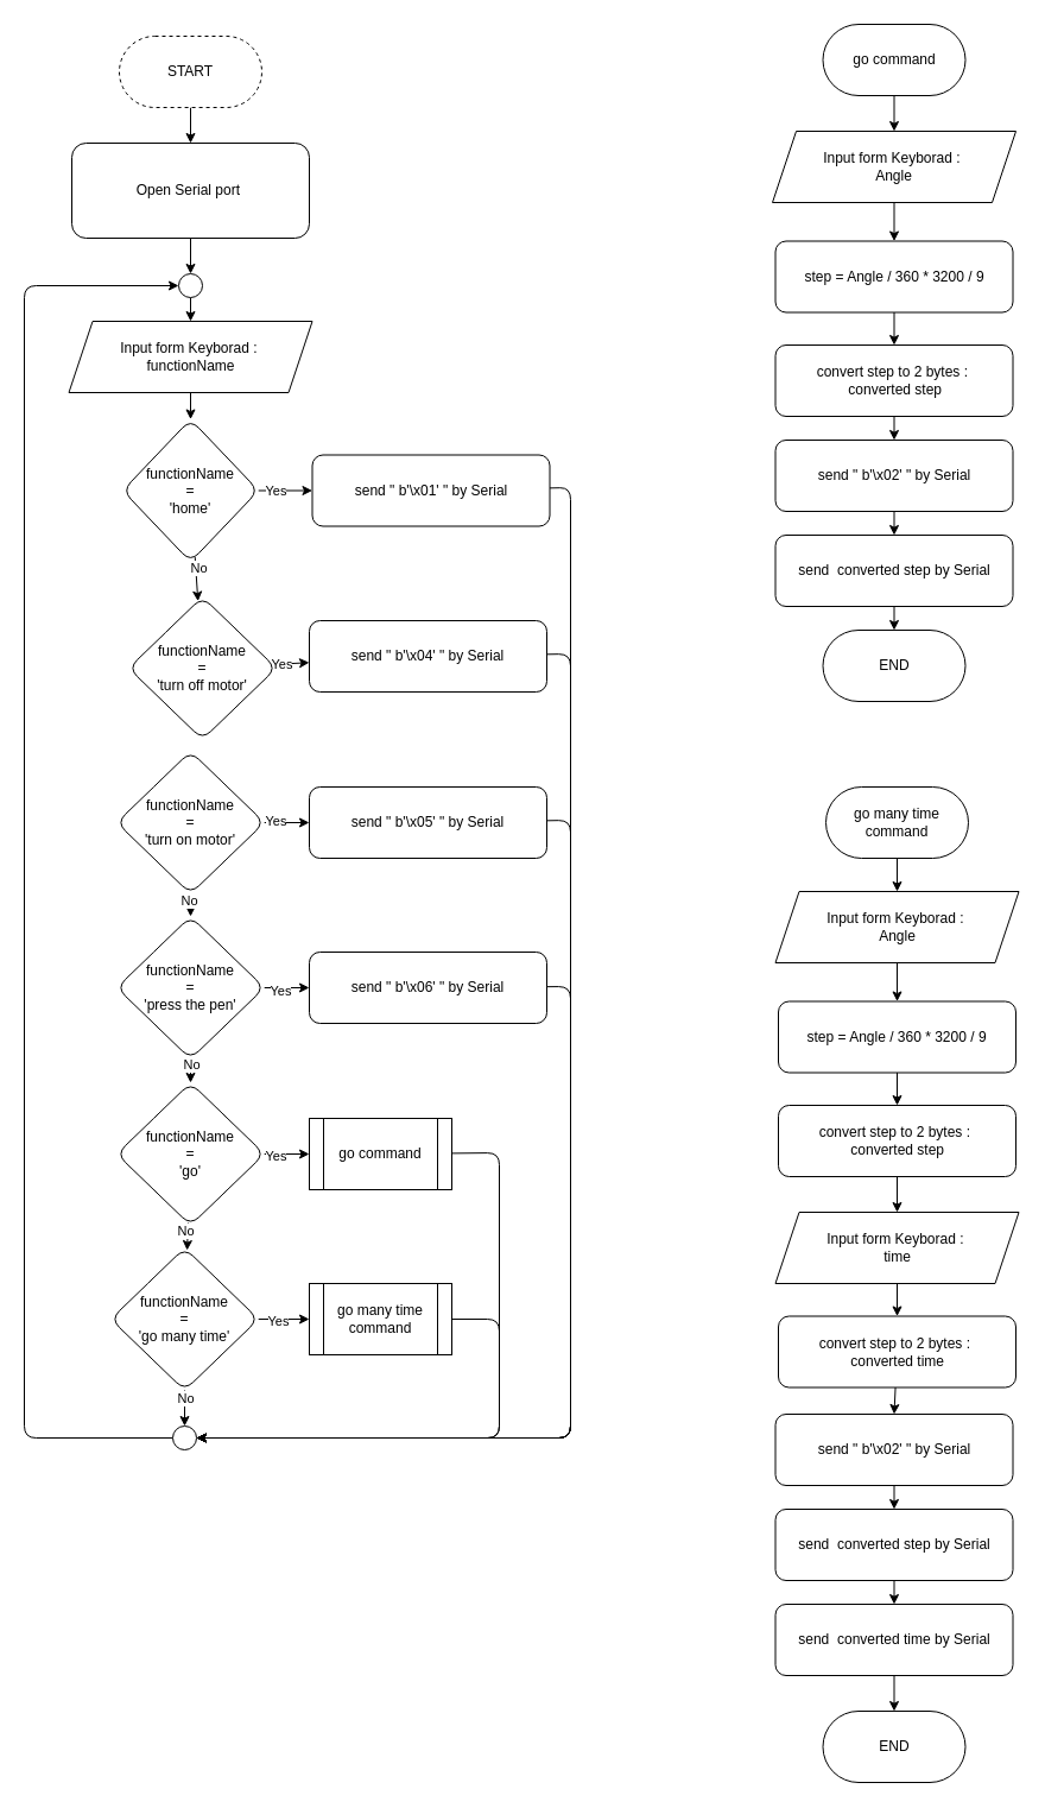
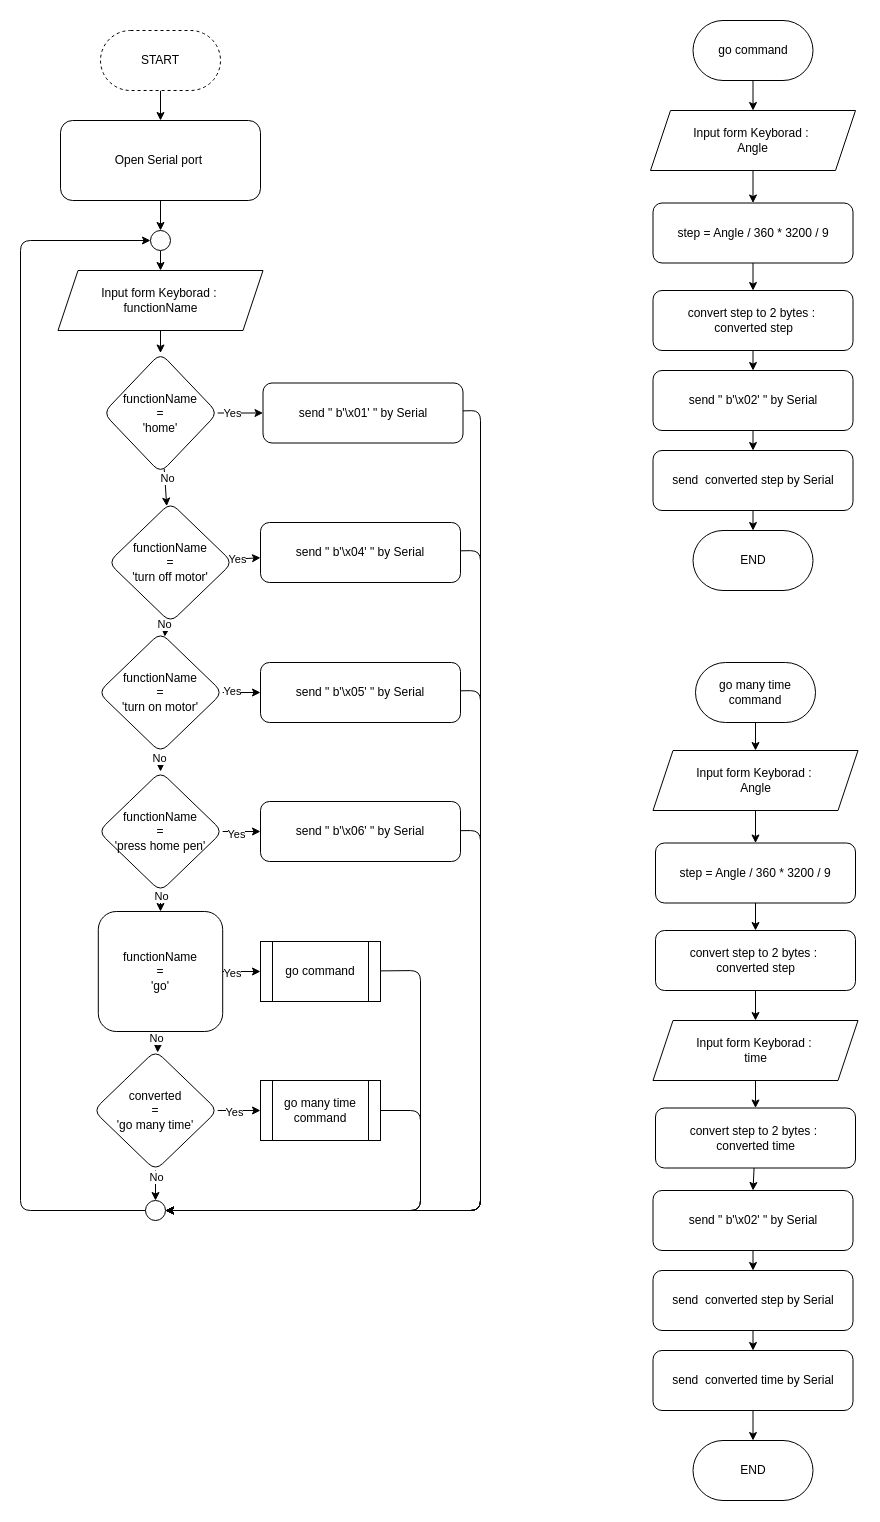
  <mxCell id="0" />
  <mxCell id="1" parent="0" />
  <mxCell id="2" style="edgeStyle=none;html=1;entryX=0.5;entryY=0;entryDx=0;entryDy=0;" parent="1" source="3" target="5" edge="1"><mxGeometry relative="1" as="geometry" /></mxCell>
  <mxCell id="3" value="START" style="rounded=1;whiteSpace=wrap;html=1;arcSize=50;dashed=1;" parent="1" vertex="1"><mxGeometry x="100" y="30" width="120" height="60" as="geometry" /></mxCell>
  <mxCell id="4" style="edgeStyle=none;html=1;entryX=0.5;entryY=0;entryDx=0;entryDy=0;" parent="1" source="5" target="7" edge="1"><mxGeometry relative="1" as="geometry" /></mxCell>
  <mxCell id="5" value="Open Serial port&amp;nbsp;" style="rounded=1;whiteSpace=wrap;html=1;" parent="1" vertex="1"><mxGeometry x="60" y="120" width="200" height="80" as="geometry" /></mxCell>
  <mxCell id="6" style="edgeStyle=none;html=1;entryX=0.5;entryY=0;entryDx=0;entryDy=0;" parent="1" source="7" target="9" edge="1"><mxGeometry relative="1" as="geometry" /></mxCell>
  <mxCell id="7" value="" style="ellipse;whiteSpace=wrap;html=1;aspect=fixed;" parent="1" vertex="1"><mxGeometry x="150" y="230" width="20" height="20" as="geometry" /></mxCell>
  <mxCell id="8" style="edgeStyle=none;html=1;entryX=0.5;entryY=0;entryDx=0;entryDy=0;" parent="1" source="9" target="14" edge="1"><mxGeometry relative="1" as="geometry" /></mxCell>
  <mxCell id="9" value="Input form Keyborad :&amp;nbsp;&lt;br&gt;functionName" style="shape=parallelogram;perimeter=parallelogramPerimeter;whiteSpace=wrap;html=1;fixedSize=1;" parent="1" vertex="1"><mxGeometry x="57.5" y="270" width="205" height="60" as="geometry" /></mxCell>
  <mxCell id="10" style="edgeStyle=none;html=1;" parent="1" source="14" target="19" edge="1"><mxGeometry relative="1" as="geometry" /></mxCell>
  <mxCell id="11" value="No" style="edgeLabel;html=1;align=center;verticalAlign=middle;resizable=0;points=[];" connectable="0" vertex="1" parent="10"><mxGeometry x="-0.509" y="2" relative="1" as="geometry"><mxPoint as="offset" /></mxGeometry></mxCell>
  <mxCell id="12" style="edgeStyle=none;html=1;entryX=0;entryY=0.5;entryDx=0;entryDy=0;" edge="1" parent="1" source="14" target="41"><mxGeometry relative="1" as="geometry" /></mxCell>
  <mxCell id="13" value="Yes" style="edgeLabel;html=1;align=center;verticalAlign=middle;resizable=0;points=[];" connectable="0" vertex="1" parent="12"><mxGeometry x="0.376" y="-1" relative="1" as="geometry"><mxPoint x="-17" y="-1" as="offset" /></mxGeometry></mxCell>
  <mxCell id="14" value="functionName &lt;br&gt;= &lt;br&gt;'home'" style="rhombus;whiteSpace=wrap;html=1;rounded=1;strokeWidth=1;" parent="1" vertex="1"><mxGeometry x="102.82" y="352.5" width="114.37" height="120" as="geometry" /></mxCell>
+ <mxCell id="15" style="edgeStyle=none;html=1;" parent="1" source="19" target="24" edge="1"><mxGeometry relative="1" as="geometry" /></mxCell>
+ <mxCell id="16" value="No" style="edgeLabel;html=1;align=center;verticalAlign=middle;resizable=0;points=[];" connectable="0" vertex="1" parent="15"><mxGeometry x="-0.344" y="-2" relative="1" as="geometry"><mxPoint as="offset" /></mxGeometry></mxCell>
  <mxCell id="17" style="edgeStyle=none;html=1;" edge="1" parent="1" source="19" target="43"><mxGeometry relative="1" as="geometry" /></mxCell>
  <mxCell id="18" value="Yes" style="edgeLabel;html=1;align=center;verticalAlign=middle;resizable=0;points=[];" connectable="0" vertex="1" parent="17"><mxGeometry x="-0.459" y="2" relative="1" as="geometry"><mxPoint y="2" as="offset" /></mxGeometry></mxCell>
  <mxCell id="19" value="functionName &lt;br&gt;= &lt;br&gt;'turn off motor'" style="rhombus;whiteSpace=wrap;html=1;rounded=1;strokeWidth=1;" parent="1" vertex="1"><mxGeometry x="107.82" y="502" width="124.37" height="120" as="geometry" /></mxCell>
  <mxCell id="20" style="edgeStyle=none;html=1;" parent="1" source="24" target="29" edge="1"><mxGeometry relative="1" as="geometry" /></mxCell>
  <mxCell id="21" value="No" style="edgeLabel;html=1;align=center;verticalAlign=middle;resizable=0;points=[];" connectable="0" vertex="1" parent="20"><mxGeometry x="-0.477" y="-2" relative="1" as="geometry"><mxPoint as="offset" /></mxGeometry></mxCell>
  <mxCell id="22" style="edgeStyle=none;html=1;entryX=0;entryY=0.5;entryDx=0;entryDy=0;" edge="1" parent="1" source="24" target="45"><mxGeometry relative="1" as="geometry" /></mxCell>
  <mxCell id="23" value="Yes" style="edgeLabel;html=1;align=center;verticalAlign=middle;resizable=0;points=[];" connectable="0" vertex="1" parent="22"><mxGeometry x="-0.54" y="2" relative="1" as="geometry"><mxPoint as="offset" /></mxGeometry></mxCell>
  <mxCell id="24" value="functionName &lt;br&gt;= &lt;br&gt;'turn on motor'" style="rhombus;whiteSpace=wrap;html=1;rounded=1;strokeWidth=1;" parent="1" vertex="1"><mxGeometry x="97.815" y="632" width="124.38" height="120" as="geometry" /></mxCell>
  <mxCell id="25" style="edgeStyle=none;html=1;" parent="1" source="29" target="34" edge="1"><mxGeometry relative="1" as="geometry" /></mxCell>
  <mxCell id="26" value="No" style="edgeLabel;html=1;align=center;verticalAlign=middle;resizable=0;points=[];" connectable="0" vertex="1" parent="25"><mxGeometry x="-0.583" relative="1" as="geometry"><mxPoint as="offset" /></mxGeometry></mxCell>
  <mxCell id="27" style="edgeStyle=none;html=1;entryX=0;entryY=0.5;entryDx=0;entryDy=0;" edge="1" parent="1" source="29" target="47"><mxGeometry relative="1" as="geometry" /></mxCell>
  <mxCell id="28" value="Yes" style="edgeLabel;html=1;align=center;verticalAlign=middle;resizable=0;points=[];" connectable="0" vertex="1" parent="27"><mxGeometry x="-0.336" y="-2" relative="1" as="geometry"><mxPoint as="offset" /></mxGeometry></mxCell>
- <mxCell id="29" value="functionName &lt;br&gt;= &lt;br&gt;'press the pen'" style="rhombus;whiteSpace=wrap;html=1;rounded=1;strokeWidth=1;" parent="1" vertex="1"><mxGeometry x="97.82" y="771" width="124.37" height="120" as="geometry" /></mxCell>
+ <mxCell id="29" value="functionName &lt;br&gt;= &lt;br&gt;'press home pen'" style="rhombus;whiteSpace=wrap;html=1;rounded=1;strokeWidth=1;" parent="1" vertex="1"><mxGeometry x="97.82" y="771" width="124.37" height="120" as="geometry" /></mxCell>
  <mxCell id="30" style="edgeStyle=none;html=1;" parent="1" source="34" target="39" edge="1"><mxGeometry relative="1" as="geometry" /></mxCell>
  <mxCell id="31" value="No" style="edgeLabel;html=1;align=center;verticalAlign=middle;resizable=0;points=[];" connectable="0" vertex="1" parent="30"><mxGeometry x="-0.37" y="-2" relative="1" as="geometry"><mxPoint as="offset" /></mxGeometry></mxCell>
  <mxCell id="32" style="edgeStyle=none;html=1;" edge="1" parent="1" source="34" target="49"><mxGeometry relative="1" as="geometry"><mxPoint x="260" y="971" as="targetPoint" /></mxGeometry></mxCell>
  <mxCell id="33" value="Yes" style="edgeLabel;html=1;align=center;verticalAlign=middle;resizable=0;points=[];" connectable="0" vertex="1" parent="32"><mxGeometry x="-0.506" y="-1" relative="1" as="geometry"><mxPoint as="offset" /></mxGeometry></mxCell>
- <mxCell id="34" value="functionName &lt;br&gt;= &lt;br&gt;'go'" style="rhombus;whiteSpace=wrap;html=1;rounded=1;strokeWidth=1;" parent="1" vertex="1"><mxGeometry x="97.815" y="911" width="124.38" height="120" as="geometry" /></mxCell>
+ <mxCell id="34" value="functionName &lt;br&gt;= &lt;br&gt;'go'" style="whiteSpace=wrap;html=1;strokeWidth=1;rounded=1;" parent="1" vertex="1"><mxGeometry x="97.815" y="911" width="124.38" height="120" as="geometry" /></mxCell>
  <mxCell id="35" style="edgeStyle=none;html=1;" edge="1" parent="1" source="39" target="51"><mxGeometry relative="1" as="geometry"><mxPoint x="260" y="1110" as="targetPoint" /></mxGeometry></mxCell>
  <mxCell id="36" value="Yes" style="edgeLabel;html=1;align=center;verticalAlign=middle;resizable=0;points=[];" connectable="0" vertex="1" parent="35"><mxGeometry x="-0.243" y="-1" relative="1" as="geometry"><mxPoint as="offset" /></mxGeometry></mxCell>
  <mxCell id="37" style="edgeStyle=none;html=1;entryX=0.5;entryY=0;entryDx=0;entryDy=0;" edge="1" parent="1" source="39" target="53"><mxGeometry relative="1" as="geometry" /></mxCell>
  <mxCell id="38" value="No" style="edgeLabel;html=1;align=center;verticalAlign=middle;resizable=0;points=[];" connectable="0" vertex="1" parent="37"><mxGeometry x="-0.513" relative="1" as="geometry"><mxPoint as="offset" /></mxGeometry></mxCell>
- <mxCell id="39" value="functionName &lt;br&gt;= &lt;br&gt;'go many time'" style="rhombus;whiteSpace=wrap;html=1;rounded=1;strokeWidth=1;" parent="1" vertex="1"><mxGeometry x="92.82" y="1050" width="124.37" height="120" as="geometry" /></mxCell>
+ <mxCell id="39" value="converted &lt;br&gt;= &lt;br&gt;'go many time'" style="rhombus;whiteSpace=wrap;html=1;rounded=1;strokeWidth=1;" parent="1" vertex="1"><mxGeometry x="92.82" y="1050" width="124.37" height="120" as="geometry" /></mxCell>
  <mxCell id="40" style="edgeStyle=none;html=1;entryX=1;entryY=0.5;entryDx=0;entryDy=0;" edge="1" parent="1" source="41" target="53"><mxGeometry relative="1" as="geometry"><mxPoint x="170" y="1220" as="targetPoint" /><Array as="points"><mxPoint x="480" y="410" /><mxPoint x="480" y="1210" /></Array></mxGeometry></mxCell>
  <mxCell id="41" value="&lt;span style=&quot;text-align: left;&quot;&gt;&amp;nbsp;send &quot; b'\x01' &quot; by Serial&amp;nbsp;&lt;/span&gt;" style="rounded=1;whiteSpace=wrap;html=1;" parent="1" vertex="1"><mxGeometry x="262.5" y="382.5" width="200" height="60" as="geometry" /></mxCell>
  <mxCell id="42" style="edgeStyle=none;html=1;entryX=1;entryY=0.5;entryDx=0;entryDy=0;" edge="1" parent="1" source="43" target="53"><mxGeometry relative="1" as="geometry"><Array as="points"><mxPoint x="480" y="550" /><mxPoint x="480" y="1210" /></Array></mxGeometry></mxCell>
  <mxCell id="43" value="&lt;span style=&quot;text-align: left;&quot;&gt;&amp;nbsp;send &quot; b'\x04' &quot; by Serial&amp;nbsp;&lt;/span&gt;" style="rounded=1;whiteSpace=wrap;html=1;" vertex="1" parent="1"><mxGeometry x="260" y="522" width="200" height="60" as="geometry" /></mxCell>
  <mxCell id="44" style="edgeStyle=none;html=1;entryX=1;entryY=0.5;entryDx=0;entryDy=0;" edge="1" parent="1" source="45" target="53"><mxGeometry relative="1" as="geometry"><mxPoint x="170" y="1210" as="targetPoint" /><Array as="points"><mxPoint x="480" y="690" /><mxPoint x="480" y="1210" /></Array></mxGeometry></mxCell>
  <mxCell id="45" value="&lt;span style=&quot;text-align: left;&quot;&gt;&amp;nbsp;send &quot; b'\x05' &quot; by Serial&amp;nbsp;&lt;/span&gt;" style="rounded=1;whiteSpace=wrap;html=1;" vertex="1" parent="1"><mxGeometry x="260" y="662" width="200" height="60" as="geometry" /></mxCell>
  <mxCell id="46" style="edgeStyle=none;html=1;entryX=1;entryY=0.5;entryDx=0;entryDy=0;" edge="1" parent="1" source="47" target="53"><mxGeometry relative="1" as="geometry"><mxPoint x="170" y="1210" as="targetPoint" /><Array as="points"><mxPoint x="480" y="830" /><mxPoint x="480" y="1210" /></Array></mxGeometry></mxCell>
  <mxCell id="47" value="&lt;span style=&quot;text-align: left;&quot;&gt;&amp;nbsp;send &quot; b'\x06' &quot; by Serial&amp;nbsp;&lt;/span&gt;" style="rounded=1;whiteSpace=wrap;html=1;" vertex="1" parent="1"><mxGeometry x="260" y="801" width="200" height="60" as="geometry" /></mxCell>
  <mxCell id="48" style="edgeStyle=none;html=1;entryX=1;entryY=0.5;entryDx=0;entryDy=0;" edge="1" parent="1" source="49" target="53"><mxGeometry relative="1" as="geometry"><mxPoint x="170" y="1210" as="targetPoint" /><Array as="points"><mxPoint x="420" y="970" /><mxPoint x="420" y="1210" /></Array></mxGeometry></mxCell>
  <mxCell id="49" value="go command" style="shape=process;whiteSpace=wrap;html=1;backgroundOutline=1;" vertex="1" parent="1"><mxGeometry x="260" y="941" width="120" height="60" as="geometry" /></mxCell>
  <mxCell id="50" style="edgeStyle=none;html=1;entryX=1;entryY=0.5;entryDx=0;entryDy=0;" edge="1" parent="1" source="51" target="53"><mxGeometry relative="1" as="geometry"><Array as="points"><mxPoint x="420" y="1110" /><mxPoint x="420" y="1210" /></Array></mxGeometry></mxCell>
  <mxCell id="51" value="go many time command" style="shape=process;whiteSpace=wrap;html=1;backgroundOutline=1;" vertex="1" parent="1"><mxGeometry x="260" y="1080" width="120" height="60" as="geometry" /></mxCell>
  <mxCell id="52" style="edgeStyle=none;html=1;entryX=0;entryY=0.5;entryDx=0;entryDy=0;" edge="1" parent="1" source="53" target="7"><mxGeometry relative="1" as="geometry"><mxPoint x="40" y="430" as="targetPoint" /><Array as="points"><mxPoint x="20" y="1210" /><mxPoint x="20" y="240" /></Array></mxGeometry></mxCell>
  <mxCell id="53" value="" style="ellipse;whiteSpace=wrap;html=1;aspect=fixed;" vertex="1" parent="1"><mxGeometry x="145" y="1200" width="20" height="20" as="geometry" /></mxCell>
  <mxCell id="54" style="edgeStyle=none;html=1;entryX=0.5;entryY=0;entryDx=0;entryDy=0;" edge="1" parent="1" source="55" target="59"><mxGeometry relative="1" as="geometry" /></mxCell>
  <mxCell id="55" value="go command" style="rounded=1;whiteSpace=wrap;html=1;arcSize=50;" vertex="1" parent="1"><mxGeometry x="692.5" y="20" width="120" height="60" as="geometry" /></mxCell>
  <mxCell id="56" style="edgeStyle=none;html=1;" edge="1" parent="1" source="57" target="65"><mxGeometry relative="1" as="geometry" /></mxCell>
  <mxCell id="57" value="&lt;span style=&quot;text-align: left;&quot;&gt;&amp;nbsp;send &quot; b'\x02' &quot; by Serial&amp;nbsp;&lt;/span&gt;" style="rounded=1;whiteSpace=wrap;html=1;" vertex="1" parent="1"><mxGeometry x="652.5" y="370" width="200" height="60" as="geometry" /></mxCell>
  <mxCell id="58" style="edgeStyle=none;html=1;" edge="1" parent="1" source="59" target="61"><mxGeometry relative="1" as="geometry" /></mxCell>
  <mxCell id="59" value="Input form Keyborad :&amp;nbsp;&lt;br&gt;Angle" style="shape=parallelogram;perimeter=parallelogramPerimeter;whiteSpace=wrap;html=1;fixedSize=1;" vertex="1" parent="1"><mxGeometry x="650" y="110" width="205" height="60" as="geometry" /></mxCell>
  <mxCell id="60" style="edgeStyle=none;html=1;entryX=0.5;entryY=0;entryDx=0;entryDy=0;" edge="1" parent="1" source="61" target="63"><mxGeometry relative="1" as="geometry" /></mxCell>
  <mxCell id="61" value="&lt;span style=&quot;text-align: left;&quot;&gt;step = Angle / 360 * 3200 / 9&lt;/span&gt;" style="rounded=1;whiteSpace=wrap;html=1;" vertex="1" parent="1"><mxGeometry x="652.5" y="202.5" width="200" height="60" as="geometry" /></mxCell>
  <mxCell id="62" style="edgeStyle=none;html=1;entryX=0.5;entryY=0;entryDx=0;entryDy=0;" edge="1" parent="1" source="63" target="57"><mxGeometry relative="1" as="geometry" /></mxCell>
  <mxCell id="63" value="&lt;div style=&quot;text-align: left;&quot;&gt;&lt;span style=&quot;background-color: initial;&quot;&gt;convert step to 2 bytes :&amp;nbsp;&lt;/span&gt;&lt;/div&gt;&lt;div style=&quot;text-align: left;&quot;&gt;&lt;span style=&quot;background-color: initial;&quot;&gt;&lt;span style=&quot;white-space: pre;&quot;&gt;&#09;&lt;/span&gt;converted step&amp;nbsp;&amp;nbsp;&lt;/span&gt;&lt;/div&gt;" style="rounded=1;whiteSpace=wrap;html=1;" vertex="1" parent="1"><mxGeometry x="652.5" y="290" width="200" height="60" as="geometry" /></mxCell>
  <mxCell id="64" style="edgeStyle=none;html=1;entryX=0.5;entryY=0;entryDx=0;entryDy=0;" edge="1" parent="1" source="65" target="66"><mxGeometry relative="1" as="geometry" /></mxCell>
  <mxCell id="65" value="&lt;span style=&quot;text-align: left;&quot;&gt;&amp;nbsp;send&amp;nbsp;&lt;/span&gt;&lt;span style=&quot;text-align: left;&quot;&gt;&#09;&lt;/span&gt;&lt;span style=&quot;text-align: left;&quot;&gt;converted step&amp;nbsp;&lt;/span&gt;&lt;span style=&quot;text-align: left;&quot;&gt;by Serial&amp;nbsp;&lt;/span&gt;" style="rounded=1;whiteSpace=wrap;html=1;" vertex="1" parent="1"><mxGeometry x="652.5" y="450" width="200" height="60" as="geometry" /></mxCell>
  <mxCell id="66" value="END" style="rounded=1;whiteSpace=wrap;html=1;arcSize=50;" vertex="1" parent="1"><mxGeometry x="692.5" y="530" width="120" height="60" as="geometry" /></mxCell>
  <mxCell id="67" style="edgeStyle=none;html=1;entryX=0.5;entryY=0;entryDx=0;entryDy=0;" edge="1" parent="1" source="68" target="73"><mxGeometry relative="1" as="geometry" /></mxCell>
  <mxCell id="68" value="go many time command" style="rounded=1;whiteSpace=wrap;html=1;arcSize=50;" vertex="1" parent="1"><mxGeometry x="695" y="662" width="120" height="60" as="geometry" /></mxCell>
  <mxCell id="69" value="END" style="rounded=1;whiteSpace=wrap;html=1;arcSize=50;" vertex="1" parent="1"><mxGeometry x="692.5" y="1440" width="120" height="60" as="geometry" /></mxCell>
  <mxCell id="70" style="edgeStyle=none;html=1;" edge="1" parent="1" source="71" target="79"><mxGeometry relative="1" as="geometry" /></mxCell>
  <mxCell id="71" value="&lt;span style=&quot;text-align: left;&quot;&gt;&amp;nbsp;send &quot; b'\x02' &quot; by Serial&amp;nbsp;&lt;/span&gt;" style="rounded=1;whiteSpace=wrap;html=1;" vertex="1" parent="1"><mxGeometry x="652.5" y="1190" width="200" height="60" as="geometry" /></mxCell>
  <mxCell id="72" style="edgeStyle=none;html=1;" edge="1" parent="1" source="73" target="75"><mxGeometry relative="1" as="geometry" /></mxCell>
  <mxCell id="73" value="Input form Keyborad :&amp;nbsp;&lt;br&gt;Angle" style="shape=parallelogram;perimeter=parallelogramPerimeter;whiteSpace=wrap;html=1;fixedSize=1;" vertex="1" parent="1"><mxGeometry x="652.5" y="750" width="205" height="60" as="geometry" /></mxCell>
  <mxCell id="74" style="edgeStyle=none;html=1;entryX=0.5;entryY=0;entryDx=0;entryDy=0;" edge="1" parent="1" source="75" target="77"><mxGeometry relative="1" as="geometry" /></mxCell>
  <mxCell id="75" value="&lt;span style=&quot;text-align: left;&quot;&gt;step = Angle / 360 * 3200 / 9&lt;/span&gt;" style="rounded=1;whiteSpace=wrap;html=1;" vertex="1" parent="1"><mxGeometry x="655" y="842.5" width="200" height="60" as="geometry" /></mxCell>
  <mxCell id="76" style="edgeStyle=none;html=1;entryX=0.5;entryY=0;entryDx=0;entryDy=0;" edge="1" parent="1" source="77" target="81"><mxGeometry relative="1" as="geometry" /></mxCell>
  <mxCell id="77" value="&lt;div style=&quot;text-align: left;&quot;&gt;&lt;span style=&quot;background-color: initial;&quot;&gt;convert step to 2 bytes :&amp;nbsp;&lt;/span&gt;&lt;/div&gt;&lt;div style=&quot;text-align: left;&quot;&gt;&lt;span style=&quot;background-color: initial;&quot;&gt;&lt;span style=&quot;white-space: pre;&quot;&gt;&#09;&lt;/span&gt;converted step&amp;nbsp;&amp;nbsp;&lt;/span&gt;&lt;/div&gt;" style="rounded=1;whiteSpace=wrap;html=1;" vertex="1" parent="1"><mxGeometry x="655" y="930" width="200" height="60" as="geometry" /></mxCell>
  <mxCell id="78" style="edgeStyle=none;html=1;" edge="1" parent="1" source="79" target="85"><mxGeometry relative="1" as="geometry" /></mxCell>
  <mxCell id="79" value="&lt;span style=&quot;text-align: left;&quot;&gt;&amp;nbsp;send&amp;nbsp;&lt;/span&gt;&lt;span style=&quot;text-align: left;&quot;&gt;&#09;&lt;/span&gt;&lt;span style=&quot;text-align: left;&quot;&gt;converted step&amp;nbsp;&lt;/span&gt;&lt;span style=&quot;text-align: left;&quot;&gt;by Serial&amp;nbsp;&lt;/span&gt;" style="rounded=1;whiteSpace=wrap;html=1;" vertex="1" parent="1"><mxGeometry x="652.5" y="1270" width="200" height="60" as="geometry" /></mxCell>
  <mxCell id="80" style="edgeStyle=none;html=1;entryX=0.5;entryY=0;entryDx=0;entryDy=0;" edge="1" parent="1" source="81" target="83"><mxGeometry relative="1" as="geometry" /></mxCell>
  <mxCell id="81" value="Input form Keyborad :&amp;nbsp;&lt;br&gt;time" style="shape=parallelogram;perimeter=parallelogramPerimeter;whiteSpace=wrap;html=1;fixedSize=1;" vertex="1" parent="1"><mxGeometry x="652.5" y="1020" width="205" height="60" as="geometry" /></mxCell>
  <mxCell id="82" style="edgeStyle=none;html=1;entryX=0.5;entryY=0;entryDx=0;entryDy=0;" edge="1" parent="1" source="83" target="71"><mxGeometry relative="1" as="geometry" /></mxCell>
  <mxCell id="83" value="&lt;div style=&quot;text-align: left;&quot;&gt;&lt;span style=&quot;background-color: initial;&quot;&gt;convert step to 2 bytes :&amp;nbsp;&lt;/span&gt;&lt;/div&gt;&lt;div style=&quot;text-align: left;&quot;&gt;&lt;span style=&quot;background-color: initial;&quot;&gt;&lt;span style=&quot;white-space: pre;&quot;&gt;&#09;&lt;/span&gt;converted time&amp;nbsp;&amp;nbsp;&lt;/span&gt;&lt;/div&gt;" style="rounded=1;whiteSpace=wrap;html=1;" vertex="1" parent="1"><mxGeometry x="655" y="1107.5" width="200" height="60" as="geometry" /></mxCell>
  <mxCell id="84" style="edgeStyle=none;html=1;" edge="1" parent="1" source="85" target="69"><mxGeometry relative="1" as="geometry" /></mxCell>
  <mxCell id="85" value="&lt;span style=&quot;text-align: left;&quot;&gt;&amp;nbsp;send&amp;nbsp;&lt;/span&gt;&lt;span style=&quot;text-align: left;&quot;&gt;&#09;&lt;/span&gt;&lt;span style=&quot;text-align: left;&quot;&gt;converted time&amp;nbsp;&lt;/span&gt;&lt;span style=&quot;text-align: left;&quot;&gt;by Serial&amp;nbsp;&lt;/span&gt;" style="rounded=1;whiteSpace=wrap;html=1;" vertex="1" parent="1"><mxGeometry x="652.5" y="1350" width="200" height="60" as="geometry" /></mxCell>
